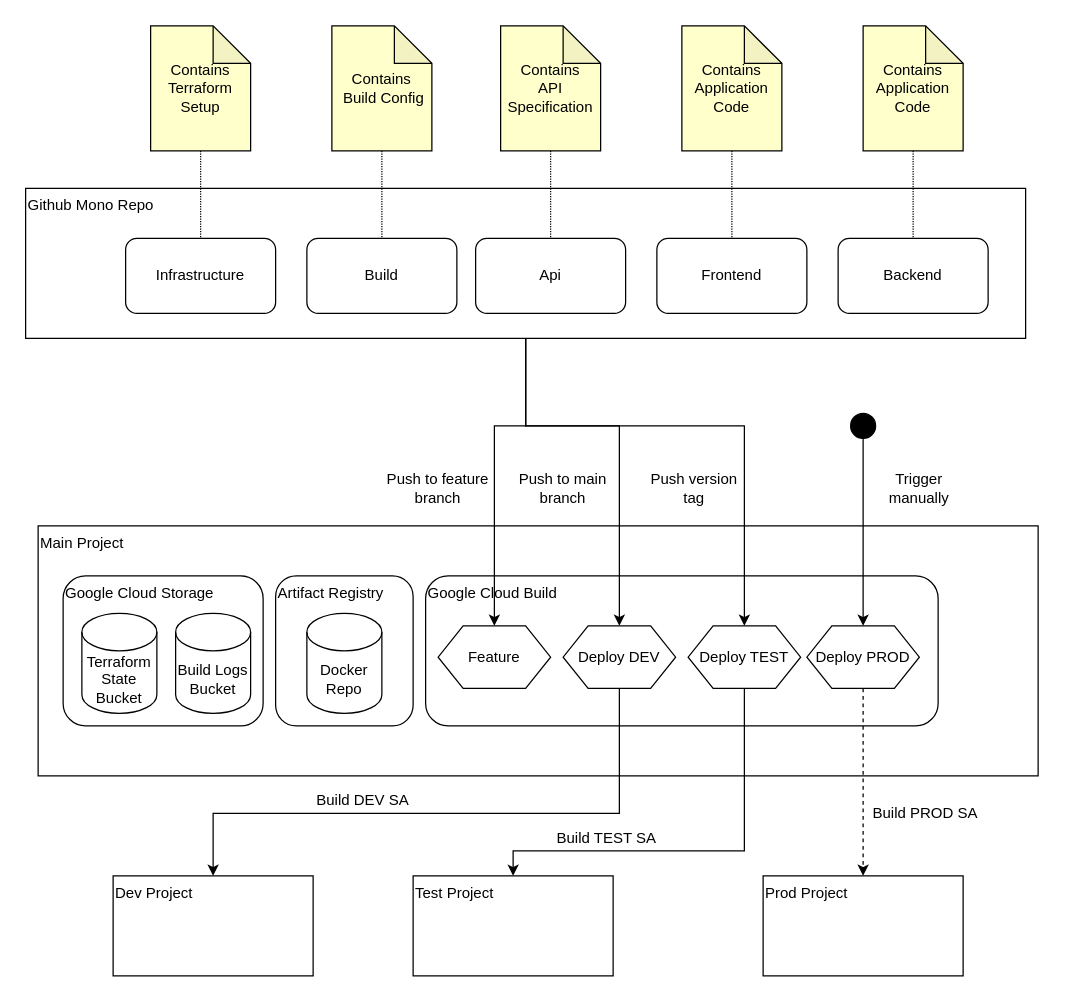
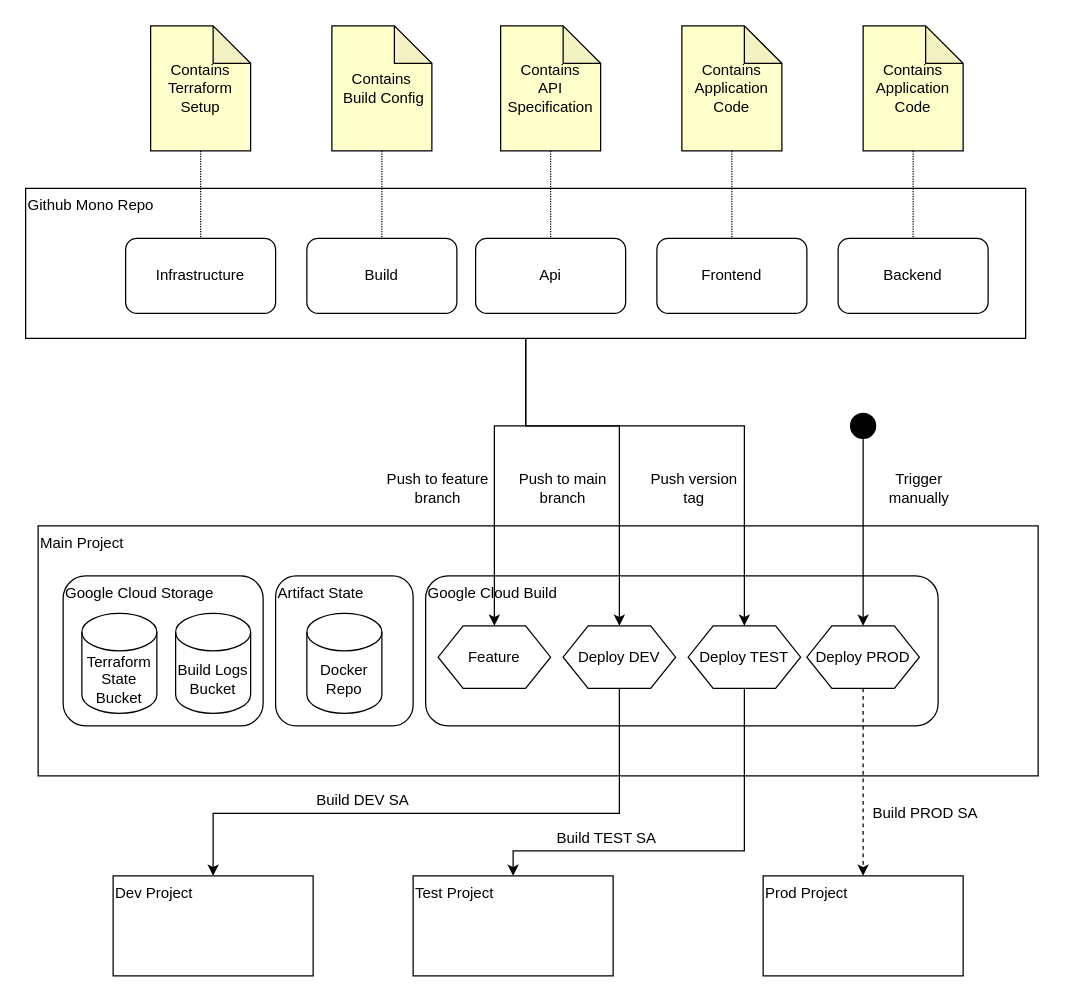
  <mxCell id="0" />
  <mxCell id="1" parent="0" />
  <mxCell id="2" value="Github Mono Repo" style="rounded=0;whiteSpace=wrap;html=1;align=left;verticalAlign=top;movable=1;resizable=1;rotatable=1;deletable=1;editable=1;connectable=1;" vertex="1" parent="1"><mxGeometry x="20" y="150" width="800" height="120" as="geometry" /></mxCell>
  <mxCell id="3" value="&lt;div&gt;Main Project&lt;br&gt;&lt;/div&gt;" style="rounded=0;whiteSpace=wrap;html=1;align=left;verticalAlign=top;movable=1;resizable=1;rotatable=1;deletable=1;editable=1;connectable=1;" vertex="1" parent="1"><mxGeometry x="30" y="420" width="800" height="200" as="geometry" /></mxCell>
  <mxCell id="4" value="&lt;div&gt;Test Project&lt;/div&gt;&lt;div&gt;&lt;br&gt;&lt;/div&gt;" style="rounded=0;whiteSpace=wrap;html=1;align=left;verticalAlign=top;" vertex="1" parent="1"><mxGeometry x="330" y="700" width="160" height="80" as="geometry" /></mxCell>
  <mxCell id="5" value="Dev Project" style="rounded=0;whiteSpace=wrap;html=1;align=left;verticalAlign=top;" vertex="1" parent="1"><mxGeometry x="90" y="700" width="160" height="80" as="geometry" /></mxCell>
  <mxCell id="6" value="Prod Project" style="rounded=0;whiteSpace=wrap;html=1;align=left;verticalAlign=top;" vertex="1" parent="1"><mxGeometry x="610" y="700" width="160" height="80" as="geometry" /></mxCell>
  <mxCell id="7" value="Google Cloud Build" style="rounded=1;whiteSpace=wrap;html=1;align=left;verticalAlign=top;movable=1;resizable=1;rotatable=1;deletable=1;editable=1;connectable=1;" vertex="1" parent="1"><mxGeometry x="340" y="460" width="410" height="120" as="geometry" /></mxCell>
  <mxCell id="8" value="Feature" style="shape=hexagon;perimeter=hexagonPerimeter2;whiteSpace=wrap;html=1;fixedSize=1;movable=1;resizable=1;rotatable=1;deletable=1;editable=1;connectable=1;" vertex="1" parent="1"><mxGeometry x="350" y="500" width="90" height="50" as="geometry" /></mxCell>
  <mxCell id="9" value="Deploy DEV" style="shape=hexagon;perimeter=hexagonPerimeter2;whiteSpace=wrap;html=1;fixedSize=1;movable=1;resizable=1;rotatable=1;deletable=1;editable=1;connectable=1;" vertex="1" parent="1"><mxGeometry x="450" y="500" width="90" height="50" as="geometry" /></mxCell>
  <mxCell id="10" style="edgeStyle=orthogonalEdgeStyle;rounded=0;orthogonalLoop=1;jettySize=auto;html=1;exitX=0.5;exitY=1;exitDx=0;exitDy=0;" edge="1" parent="1" source="11" target="4"><mxGeometry relative="1" as="geometry"><Array as="points"><mxPoint x="595" y="680" /><mxPoint x="410" y="680" /></Array></mxGeometry></mxCell>
  <mxCell id="11" value="Deploy TEST" style="shape=hexagon;perimeter=hexagonPerimeter2;whiteSpace=wrap;html=1;fixedSize=1;movable=1;resizable=1;rotatable=1;deletable=1;editable=1;connectable=1;" vertex="1" parent="1"><mxGeometry x="550" y="500" width="90" height="50" as="geometry" /></mxCell>
  <mxCell id="12" style="edgeStyle=orthogonalEdgeStyle;rounded=0;orthogonalLoop=1;jettySize=auto;html=1;exitX=0.5;exitY=1;exitDx=0;exitDy=0;dashed=1;" edge="1" parent="1" source="13" target="6"><mxGeometry relative="1" as="geometry" /></mxCell>
  <mxCell id="13" value="Deploy PROD" style="shape=hexagon;perimeter=hexagonPerimeter2;whiteSpace=wrap;html=1;fixedSize=1;movable=1;resizable=1;rotatable=1;deletable=1;editable=1;connectable=1;" vertex="1" parent="1"><mxGeometry x="645" y="500" width="90" height="50" as="geometry" /></mxCell>
  <mxCell id="14" value="" style="endArrow=classic;html=1;rounded=0;entryX=0.5;entryY=0;entryDx=0;entryDy=0;exitX=0.5;exitY=1;exitDx=0;exitDy=0;edgeStyle=orthogonalEdgeStyle;" edge="1" parent="1" source="9" target="5"><mxGeometry width="50" height="50" relative="1" as="geometry"><mxPoint x="430" y="570" as="sourcePoint" /><mxPoint x="460" y="540" as="targetPoint" /><Array as="points"><mxPoint x="495" y="650" /><mxPoint x="170" y="650" /></Array></mxGeometry></mxCell>
  <mxCell id="15" value="Build DEV SA" style="text;html=1;strokeColor=none;fillColor=none;align=center;verticalAlign=middle;whiteSpace=wrap;rounded=0;" vertex="1" parent="1"><mxGeometry x="240" y="630" width="100" height="20" as="geometry" /></mxCell>
  <mxCell id="16" value="Build TEST SA" style="text;html=1;strokeColor=none;fillColor=none;align=center;verticalAlign=middle;whiteSpace=wrap;rounded=0;" vertex="1" parent="1"><mxGeometry x="435" y="660" width="100" height="20" as="geometry" /></mxCell>
  <mxCell id="17" value="Build PROD SA" style="text;html=1;strokeColor=none;fillColor=none;align=center;verticalAlign=middle;whiteSpace=wrap;rounded=0;" vertex="1" parent="1"><mxGeometry x="690" y="640" width="100" height="20" as="geometry" /></mxCell>
  <mxCell id="18" value="Infrastructure" style="rounded=1;whiteSpace=wrap;html=1;" vertex="1" parent="1"><mxGeometry x="100" y="190" width="120" height="60" as="geometry" /></mxCell>
  <mxCell id="19" value="Build" style="rounded=1;whiteSpace=wrap;html=1;" vertex="1" parent="1"><mxGeometry x="245" y="190" width="120" height="60" as="geometry" /></mxCell>
  <mxCell id="20" value="Frontend" style="rounded=1;whiteSpace=wrap;html=1;" vertex="1" parent="1"><mxGeometry x="525" y="190" width="120" height="60" as="geometry" /></mxCell>
  <mxCell id="21" value="Backend" style="rounded=1;whiteSpace=wrap;html=1;" vertex="1" parent="1"><mxGeometry x="670" y="190" width="120" height="60" as="geometry" /></mxCell>
  <mxCell id="22" style="edgeStyle=orthogonalEdgeStyle;rounded=0;orthogonalLoop=1;jettySize=auto;html=1;exitX=0.5;exitY=1;exitDx=0;exitDy=0;" edge="1" parent="1" source="2" target="11"><mxGeometry relative="1" as="geometry"><mxPoint x="560" y="240" as="targetPoint" /><Array as="points"><mxPoint x="420" y="340" /><mxPoint x="595" y="340" /></Array></mxGeometry></mxCell>
  <mxCell id="23" style="edgeStyle=orthogonalEdgeStyle;rounded=0;orthogonalLoop=1;jettySize=auto;html=1;exitX=0.5;exitY=1;exitDx=0;exitDy=0;" edge="1" parent="1" source="2" target="9"><mxGeometry relative="1" as="geometry"><mxPoint x="520" y="210" as="targetPoint" /><Array as="points"><mxPoint x="420" y="340" /><mxPoint x="495" y="340" /></Array></mxGeometry></mxCell>
  <mxCell id="24" value="Push to main branch" style="text;html=1;strokeColor=none;fillColor=none;align=center;verticalAlign=middle;whiteSpace=wrap;rounded=0;" vertex="1" parent="1"><mxGeometry x="400" y="380" width="100" height="20" as="geometry" /></mxCell>
  <mxCell id="25" value="Push version tag" style="text;html=1;strokeColor=none;fillColor=none;align=center;verticalAlign=middle;whiteSpace=wrap;rounded=0;" vertex="1" parent="1"><mxGeometry x="510" y="380" width="90" height="20" as="geometry" /></mxCell>
  <mxCell id="26" style="edgeStyle=orthogonalEdgeStyle;rounded=0;orthogonalLoop=1;jettySize=auto;html=1;exitX=0.5;exitY=1;exitDx=0;exitDy=0;" edge="1" parent="1" source="27" target="13"><mxGeometry relative="1" as="geometry" /></mxCell>
  <mxCell id="27" value="" style="ellipse;whiteSpace=wrap;html=1;aspect=fixed;fillColor=#000000;" vertex="1" parent="1"><mxGeometry x="680" y="330" width="20" height="20" as="geometry" /></mxCell>
  <mxCell id="28" value="Trigger manually" style="text;html=1;strokeColor=none;fillColor=none;align=center;verticalAlign=middle;whiteSpace=wrap;rounded=0;" vertex="1" parent="1"><mxGeometry x="690" y="380" width="90" height="20" as="geometry" /></mxCell>
  <mxCell id="29" style="edgeStyle=orthogonalEdgeStyle;rounded=0;orthogonalLoop=1;jettySize=auto;html=1;exitX=0.5;exitY=1;exitDx=0;exitDy=0;exitPerimeter=0;entryX=0.5;entryY=0;entryDx=0;entryDy=0;dashed=1;dashPattern=1 1;endArrow=none;endFill=0;" edge="1" parent="1" source="30" target="18"><mxGeometry relative="1" as="geometry" /></mxCell>
  <mxCell id="30" value="&lt;div&gt;Contains Terraform&lt;/div&gt;&lt;div&gt;Setup&lt;br&gt;&lt;/div&gt;" style="shape=note;whiteSpace=wrap;html=1;backgroundOutline=1;darkOpacity=0.05;fillColor=#FFFFCC;" vertex="1" parent="1"><mxGeometry x="120" y="20" width="80" height="100" as="geometry" /></mxCell>
  <mxCell id="31" style="edgeStyle=orthogonalEdgeStyle;rounded=0;orthogonalLoop=1;jettySize=auto;html=1;exitX=0.5;exitY=1;exitDx=0;exitDy=0;exitPerimeter=0;entryX=0.5;entryY=0;entryDx=0;entryDy=0;dashed=1;dashPattern=1 1;endArrow=none;endFill=0;" edge="1" parent="1" source="32" target="19"><mxGeometry relative="1" as="geometry" /></mxCell>
  <mxCell id="32" value="&lt;div&gt;Contains&lt;/div&gt;&lt;div&gt;&amp;nbsp;Build Config&lt;/div&gt;" style="shape=note;whiteSpace=wrap;html=1;backgroundOutline=1;darkOpacity=0.05;fillColor=#FFFFCC;" vertex="1" parent="1"><mxGeometry x="265" y="20" width="80" height="100" as="geometry" /></mxCell>
  <mxCell id="33" style="edgeStyle=orthogonalEdgeStyle;rounded=0;orthogonalLoop=1;jettySize=auto;html=1;exitX=0.5;exitY=1;exitDx=0;exitDy=0;exitPerimeter=0;dashed=1;dashPattern=1 1;endArrow=none;endFill=0;" edge="1" parent="1" source="34" target="20"><mxGeometry relative="1" as="geometry" /></mxCell>
  <mxCell id="34" value="Contains Application Code" style="shape=note;whiteSpace=wrap;html=1;backgroundOutline=1;darkOpacity=0.05;fillColor=#FFFFCC;" vertex="1" parent="1"><mxGeometry x="545" y="20" width="80" height="100" as="geometry" /></mxCell>
  <mxCell id="35" value="" style="edgeStyle=orthogonalEdgeStyle;rounded=0;orthogonalLoop=1;jettySize=auto;html=1;dashed=1;dashPattern=1 1;endArrow=none;endFill=0;" edge="1" parent="1" source="36" target="21"><mxGeometry relative="1" as="geometry" /></mxCell>
  <mxCell id="36" value="Contains Application Code" style="shape=note;whiteSpace=wrap;html=1;backgroundOutline=1;darkOpacity=0.05;fillColor=#FFFFCC;" vertex="1" parent="1"><mxGeometry x="690" y="20" width="80" height="100" as="geometry" /></mxCell>
- <mxCell id="37" value="&lt;div&gt;Artifact Registry&lt;br&gt;&lt;/div&gt;" style="rounded=1;whiteSpace=wrap;html=1;fillColor=#FFFFFF;align=left;verticalAlign=top;" vertex="1" parent="1"><mxGeometry x="220" y="460" width="110" height="120" as="geometry" /></mxCell>
+ <mxCell id="37" value="&lt;div&gt;Artifact State&lt;br&gt;&lt;/div&gt;" style="rounded=1;whiteSpace=wrap;html=1;fillColor=#FFFFFF;align=left;verticalAlign=top;" vertex="1" parent="1"><mxGeometry x="220" y="460" width="110" height="120" as="geometry" /></mxCell>
  <mxCell id="38" value="Docker Repo" style="shape=cylinder3;whiteSpace=wrap;html=1;boundedLbl=1;backgroundOutline=1;size=15;fillColor=#FFFFFF;" vertex="1" parent="1"><mxGeometry x="245" y="490" width="60" height="80" as="geometry" /></mxCell>
  <mxCell id="39" value="&lt;div&gt;Google Cloud Storage&lt;/div&gt;" style="rounded=1;whiteSpace=wrap;html=1;align=left;verticalAlign=top;movable=1;resizable=1;rotatable=1;deletable=1;editable=1;connectable=1;" vertex="1" parent="1"><mxGeometry x="50" y="460" width="160" height="120" as="geometry" /></mxCell>
  <mxCell id="40" value="&lt;div&gt;Terraform State&lt;/div&gt;&lt;div&gt;Bucket&lt;br&gt;&lt;/div&gt;" style="shape=cylinder3;whiteSpace=wrap;html=1;boundedLbl=1;backgroundOutline=1;size=15;" vertex="1" parent="1"><mxGeometry x="65" y="490" width="60" height="80" as="geometry" /></mxCell>
  <mxCell id="41" value="&lt;div&gt;Build Logs&lt;/div&gt;&lt;div&gt;Bucket&lt;br&gt;&lt;/div&gt;" style="shape=cylinder3;whiteSpace=wrap;html=1;boundedLbl=1;backgroundOutline=1;size=15;" vertex="1" parent="1"><mxGeometry x="140" y="490" width="60" height="80" as="geometry" /></mxCell>
  <mxCell id="42" value="Push to feature branch" style="text;html=1;strokeColor=none;fillColor=none;align=center;verticalAlign=middle;whiteSpace=wrap;rounded=0;" vertex="1" parent="1"><mxGeometry x="300" y="380" width="100" height="20" as="geometry" /></mxCell>
  <mxCell id="43" style="edgeStyle=orthogonalEdgeStyle;rounded=0;orthogonalLoop=1;jettySize=auto;html=1;exitX=0.5;exitY=1;exitDx=0;exitDy=0;entryX=0.5;entryY=0;entryDx=0;entryDy=0;endArrow=classic;endFill=1;" edge="1" parent="1" source="2" target="8"><mxGeometry relative="1" as="geometry"><Array as="points"><mxPoint x="420" y="340" /><mxPoint x="395" y="340" /></Array></mxGeometry></mxCell>
  <mxCell id="44" value="Api" style="rounded=1;whiteSpace=wrap;html=1;" vertex="1" parent="1"><mxGeometry x="380" y="190" width="120" height="60" as="geometry" /></mxCell>
  <mxCell id="45" style="edgeStyle=orthogonalEdgeStyle;rounded=0;orthogonalLoop=1;jettySize=auto;html=1;exitX=0.5;exitY=1;exitDx=0;exitDy=0;exitPerimeter=0;endArrow=none;endFill=0;dashed=1;dashPattern=1 1;" edge="1" parent="1" source="46" target="44"><mxGeometry relative="1" as="geometry" /></mxCell>
  <mxCell id="46" value="&lt;div&gt;Contains &lt;br&gt;&lt;/div&gt;&lt;div&gt;API Specification&lt;br&gt;&lt;/div&gt;" style="shape=note;whiteSpace=wrap;html=1;backgroundOutline=1;darkOpacity=0.05;fillColor=#FFFFCC;" vertex="1" parent="1"><mxGeometry x="400" y="20" width="80" height="100" as="geometry" /></mxCell>
